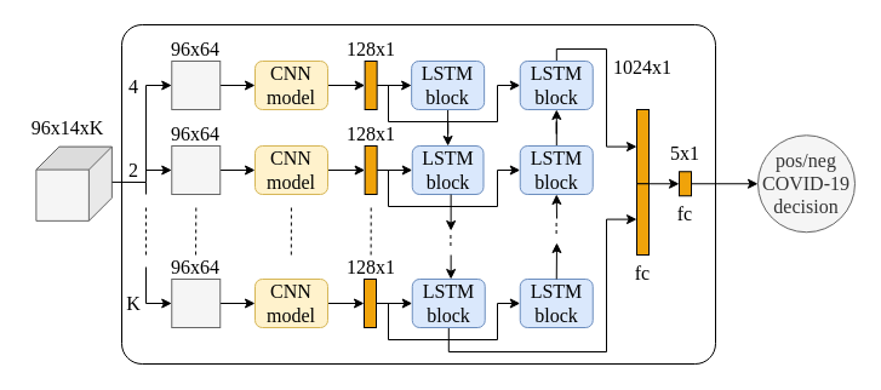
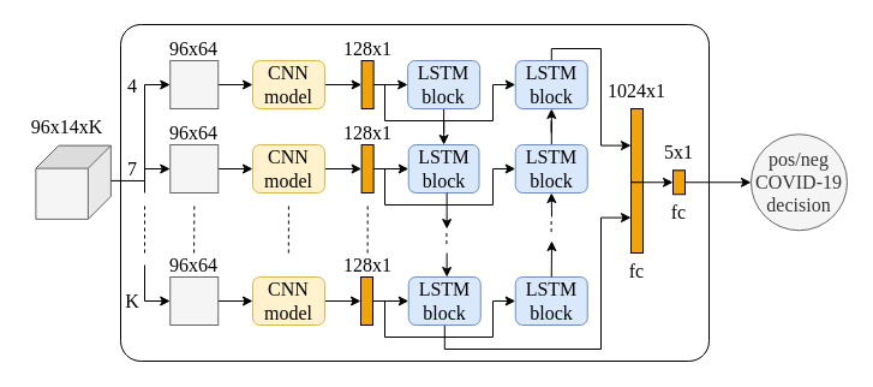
  <mxCell id="0" />
  <mxCell id="1" parent="0" />
  <mxCell id="2" value="" style="rounded=1;whiteSpace=wrap;html=1;fontSize=16;arcSize=6;fontFamily=Comic Sans MS;" parent="1" vertex="1"><mxGeometry x="100" y="20" width="490" height="280" as="geometry" /></mxCell>
  <mxCell id="3" value="" style="shape=cube;whiteSpace=wrap;html=1;boundedLbl=1;backgroundOutline=1;darkOpacity=0.05;darkOpacity2=0.1;rotation=90;size=19;fontSize=16;fillColor=#f5f5f5;strokeColor=#666666;fontFamily=Comic Sans MS;fontColor=#333333;" parent="1" vertex="1"><mxGeometry x="30" y="120" width="61.25" height="62.5" as="geometry" /></mxCell>
  <mxCell id="4" style="edgeStyle=orthogonalEdgeStyle;rounded=0;orthogonalLoop=1;jettySize=auto;html=1;entryX=0;entryY=0.5;entryDx=0;entryDy=0;fontSize=16;fontFamily=Comic Sans MS;" parent="1" source="5" target="12" edge="1"><mxGeometry relative="1" as="geometry" /></mxCell>
  <mxCell id="5" value="" style="rounded=0;whiteSpace=wrap;html=1;fontSize=16;fillColor=#f5f5f5;strokeColor=#666666;fontFamily=Comic Sans MS;fontColor=#333333;" parent="1" vertex="1"><mxGeometry x="141.25" y="230" width="40" height="40" as="geometry" /></mxCell>
  <mxCell id="6" style="edgeStyle=orthogonalEdgeStyle;rounded=0;orthogonalLoop=1;jettySize=auto;html=1;entryX=0;entryY=0.5;entryDx=0;entryDy=0;fontSize=16;fontFamily=Comic Sans MS;" parent="1" source="7" target="14" edge="1"><mxGeometry relative="1" as="geometry" /></mxCell>
  <mxCell id="7" value="" style="rounded=0;whiteSpace=wrap;html=1;fontSize=16;fillColor=#f5f5f5;strokeColor=#666666;fontFamily=Comic Sans MS;fontColor=#333333;" parent="1" vertex="1"><mxGeometry x="141.25" y="120" width="40" height="40" as="geometry" /></mxCell>
  <mxCell id="8" style="edgeStyle=orthogonalEdgeStyle;rounded=0;orthogonalLoop=1;jettySize=auto;html=1;entryX=0;entryY=0.5;entryDx=0;entryDy=0;fontSize=16;fontFamily=Comic Sans MS;" parent="1" source="9" target="16" edge="1"><mxGeometry relative="1" as="geometry" /></mxCell>
  <mxCell id="9" value="" style="rounded=0;whiteSpace=wrap;html=1;fontSize=16;fillColor=#f5f5f5;strokeColor=#666666;fontFamily=Comic Sans MS;fontColor=#333333;" parent="1" vertex="1"><mxGeometry x="141.25" y="50" width="40" height="40" as="geometry" /></mxCell>
  <mxCell id="10" value="" style="endArrow=none;dashed=1;html=1;rounded=0;fontSize=16;fontFamily=Comic Sans MS;" parent="1" edge="1"><mxGeometry width="50" height="50" relative="1" as="geometry"><mxPoint x="161.08" y="210" as="sourcePoint" /><mxPoint x="161.33" y="170" as="targetPoint" /></mxGeometry></mxCell>
  <mxCell id="11" style="edgeStyle=orthogonalEdgeStyle;rounded=0;orthogonalLoop=1;jettySize=auto;html=1;entryX=0;entryY=0.5;entryDx=0;entryDy=0;fontSize=16;fontFamily=Comic Sans MS;" parent="1" source="12" target="23" edge="1"><mxGeometry relative="1" as="geometry" /></mxCell>
  <mxCell id="12" value="CNN model" style="rounded=1;whiteSpace=wrap;html=1;fontSize=16;fillColor=#fff2cc;strokeColor=#d6b656;fontFamily=Comic Sans MS;" parent="1" vertex="1"><mxGeometry x="210" y="230" width="60" height="40" as="geometry" /></mxCell>
  <mxCell id="13" style="edgeStyle=orthogonalEdgeStyle;rounded=0;orthogonalLoop=1;jettySize=auto;html=1;entryX=0;entryY=0.5;entryDx=0;entryDy=0;fontSize=16;fontFamily=Comic Sans MS;" parent="1" source="14" target="21" edge="1"><mxGeometry relative="1" as="geometry" /></mxCell>
  <mxCell id="14" value="CNN model" style="rounded=1;whiteSpace=wrap;html=1;fontSize=16;fillColor=#fff2cc;strokeColor=#d6b656;fontFamily=Comic Sans MS;" parent="1" vertex="1"><mxGeometry x="210" y="120" width="60" height="40" as="geometry" /></mxCell>
  <mxCell id="15" style="edgeStyle=orthogonalEdgeStyle;rounded=0;orthogonalLoop=1;jettySize=auto;html=1;entryX=0;entryY=0.5;entryDx=0;entryDy=0;fontSize=16;fontFamily=Comic Sans MS;" parent="1" source="16" target="19" edge="1"><mxGeometry relative="1" as="geometry" /></mxCell>
  <mxCell id="16" value="CNN model" style="rounded=1;whiteSpace=wrap;html=1;fontSize=16;fillColor=#fff2cc;strokeColor=#d6b656;fontFamily=Comic Sans MS;" parent="1" vertex="1"><mxGeometry x="210" y="50" width="60" height="40" as="geometry" /></mxCell>
  <mxCell id="17" value="" style="endArrow=none;dashed=1;html=1;rounded=0;fontSize=16;fontFamily=Comic Sans MS;" parent="1" edge="1"><mxGeometry width="50" height="50" relative="1" as="geometry"><mxPoint x="239.83" y="210" as="sourcePoint" /><mxPoint x="239.92" y="170" as="targetPoint" /></mxGeometry></mxCell>
  <mxCell id="18" value="" style="edgeStyle=orthogonalEdgeStyle;rounded=0;orthogonalLoop=1;jettySize=auto;html=1;fontSize=16;fontFamily=Comic Sans MS;" parent="1" source="19" target="25" edge="1"><mxGeometry relative="1" as="geometry" /></mxCell>
  <mxCell id="19" value="" style="rounded=0;whiteSpace=wrap;html=1;fontSize=16;fillColor=#f0a30a;fontColor=#000000;strokeColor=#030303;fontFamily=Comic Sans MS;" parent="1" vertex="1"><mxGeometry x="300.62" y="50" width="10" height="40" as="geometry" /></mxCell>
  <mxCell id="20" value="" style="edgeStyle=orthogonalEdgeStyle;rounded=0;orthogonalLoop=1;jettySize=auto;html=1;fontSize=16;fontFamily=Comic Sans MS;" parent="1" source="21" target="26" edge="1"><mxGeometry relative="1" as="geometry" /></mxCell>
  <mxCell id="21" value="" style="rounded=0;whiteSpace=wrap;html=1;fontSize=16;fillColor=#f0a30a;fontColor=#000000;strokeColor=#030303;fontFamily=Comic Sans MS;" parent="1" vertex="1"><mxGeometry x="300.62" y="120" width="10" height="40" as="geometry" /></mxCell>
  <mxCell id="22" value="" style="edgeStyle=orthogonalEdgeStyle;rounded=0;orthogonalLoop=1;jettySize=auto;html=1;fontSize=16;fontFamily=Comic Sans MS;" parent="1" source="23" target="28" edge="1"><mxGeometry relative="1" as="geometry" /></mxCell>
  <mxCell id="23" value="" style="rounded=0;whiteSpace=wrap;html=1;fontSize=16;fillColor=#f0a30a;fontColor=#000000;strokeColor=#030303;fontFamily=Comic Sans MS;" parent="1" vertex="1"><mxGeometry x="300" y="230" width="10" height="40" as="geometry" /></mxCell>
  <mxCell id="24" style="edgeStyle=orthogonalEdgeStyle;rounded=0;orthogonalLoop=1;jettySize=auto;html=1;entryX=0.5;entryY=0;entryDx=0;entryDy=0;" parent="1" source="25" target="26" edge="1"><mxGeometry relative="1" as="geometry" /></mxCell>
  <mxCell id="25" value="LSTM block" style="rounded=1;whiteSpace=wrap;html=1;fontSize=16;fillColor=#dae8fc;strokeColor=#6c8ebf;fontFamily=Comic Sans MS;" parent="1" vertex="1"><mxGeometry x="339.13" y="50" width="60" height="40" as="geometry" /></mxCell>
  <mxCell id="26" value="LSTM block" style="rounded=1;whiteSpace=wrap;html=1;fontSize=16;fillColor=#dae8fc;strokeColor=#6c8ebf;fontFamily=Comic Sans MS;" parent="1" vertex="1"><mxGeometry x="339.76" y="120" width="58.75" height="40" as="geometry" /></mxCell>
  <mxCell id="27" style="edgeStyle=orthogonalEdgeStyle;rounded=0;orthogonalLoop=1;jettySize=auto;html=1;entryX=0;entryY=0.5;entryDx=0;entryDy=0;" parent="1" source="28" target="37" edge="1"><mxGeometry relative="1" as="geometry"><Array as="points"><mxPoint x="370" y="290" /><mxPoint x="500" y="290" /><mxPoint x="500" y="180" /><mxPoint x="525" y="180" /></Array></mxGeometry></mxCell>
  <mxCell id="28" value="LSTM block" style="rounded=1;whiteSpace=wrap;html=1;fontSize=16;fillColor=#dae8fc;strokeColor=#6c8ebf;fontFamily=Comic Sans MS;" parent="1" vertex="1"><mxGeometry x="339.76" y="230" width="60" height="40" as="geometry" /></mxCell>
  <mxCell id="29" value="" style="endArrow=none;dashed=1;html=1;rounded=0;fontSize=16;fontFamily=Comic Sans MS;" parent="1" edge="1"><mxGeometry width="50" height="50" relative="1" as="geometry"><mxPoint x="371.43" y="202.5" as="sourcePoint" /><mxPoint x="371.43" y="192.5" as="targetPoint" /></mxGeometry></mxCell>
  <mxCell id="30" style="edgeStyle=orthogonalEdgeStyle;rounded=0;orthogonalLoop=1;jettySize=auto;html=1;entryX=0;entryY=0.5;entryDx=0;entryDy=0;fontSize=16;fontFamily=Comic Sans MS;" parent="1" source="31" target="36" edge="1"><mxGeometry relative="1" as="geometry"><Array as="points"><mxPoint x="459" y="40" /><mxPoint x="500" y="40" /><mxPoint x="500" y="121" /><mxPoint x="525" y="121" /></Array></mxGeometry></mxCell>
  <mxCell id="31" value="LSTM block" style="rounded=1;whiteSpace=wrap;html=1;fontSize=16;fillColor=#dae8fc;strokeColor=#6c8ebf;fontFamily=Comic Sans MS;" parent="1" vertex="1"><mxGeometry x="428.76" y="50" width="60" height="40" as="geometry" /></mxCell>
  <mxCell id="32" value="" style="edgeStyle=orthogonalEdgeStyle;rounded=0;orthogonalLoop=1;jettySize=auto;html=1;fontSize=16;fontFamily=Comic Sans MS;" parent="1" source="33" target="31" edge="1"><mxGeometry relative="1" as="geometry" /></mxCell>
  <mxCell id="33" value="LSTM block" style="rounded=1;whiteSpace=wrap;html=1;fontSize=16;fillColor=#dae8fc;strokeColor=#6c8ebf;fontFamily=Comic Sans MS;" parent="1" vertex="1"><mxGeometry x="428.76" y="120" width="60" height="40" as="geometry" /></mxCell>
  <mxCell id="34" value="LSTM block" style="rounded=1;whiteSpace=wrap;html=1;fontSize=16;fillColor=#dae8fc;strokeColor=#6c8ebf;fontFamily=Comic Sans MS;" parent="1" vertex="1"><mxGeometry x="428.76" y="230" width="60" height="40" as="geometry" /></mxCell>
  <mxCell id="35" value="" style="endArrow=none;dashed=1;html=1;rounded=0;fontSize=16;fontFamily=Comic Sans MS;" parent="1" edge="1"><mxGeometry width="50" height="50" relative="1" as="geometry"><mxPoint x="458.62" y="192.5" as="sourcePoint" /><mxPoint x="458.62" y="182.5" as="targetPoint" /></mxGeometry></mxCell>
  <mxCell id="36" value="" style="rounded=0;whiteSpace=wrap;html=1;fontSize=16;fillColor=#f0a30a;strokeColor=#030303;fontColor=#000000;fontFamily=Comic Sans MS;" parent="1" vertex="1"><mxGeometry x="525" y="90" width="10" height="61.25" as="geometry" /></mxCell>
  <mxCell id="37" value="" style="rounded=0;whiteSpace=wrap;html=1;fontSize=16;fillColor=#f0a30a;strokeColor=#030303;fontColor=#000000;fontFamily=Comic Sans MS;" parent="1" vertex="1"><mxGeometry x="525" y="151.25" width="10" height="58.75" as="geometry" /></mxCell>
  <mxCell id="38" value="" style="endArrow=none;dashed=1;html=1;rounded=0;fontSize=16;fontFamily=Comic Sans MS;" parent="1" edge="1"><mxGeometry width="50" height="50" relative="1" as="geometry"><mxPoint x="305.62" y="210" as="sourcePoint" /><mxPoint x="305.71" y="170" as="targetPoint" /></mxGeometry></mxCell>
  <mxCell id="39" value="" style="rounded=0;whiteSpace=wrap;html=1;fontSize=16;fillColor=#f0a30a;strokeColor=#030303;fontColor=#000000;fontFamily=Comic Sans MS;" parent="1" vertex="1"><mxGeometry x="560" y="141.25" width="10" height="20" as="geometry" /></mxCell>
  <mxCell id="40" value="" style="endArrow=classic;html=1;rounded=0;exitX=1;exitY=0;exitDx=0;exitDy=0;entryX=0;entryY=0.5;entryDx=0;entryDy=0;fontSize=16;fontFamily=Comic Sans MS;" parent="1" source="37" target="39" edge="1"><mxGeometry width="50" height="50" relative="1" as="geometry"><mxPoint x="565" y="191.25" as="sourcePoint" /><mxPoint x="615" y="141.25" as="targetPoint" /></mxGeometry></mxCell>
  <mxCell id="41" value="pos/neg COVID-19 decision" style="ellipse;whiteSpace=wrap;html=1;aspect=fixed;fontSize=16;fillColor=#f5f5f5;strokeColor=#666666;fontFamily=Comic Sans MS;fontColor=#333333;" parent="1" vertex="1"><mxGeometry x="625" y="111.25" width="80" height="80" as="geometry" /></mxCell>
  <mxCell id="42" value="" style="endArrow=classic;html=1;rounded=0;exitX=1;exitY=0.5;exitDx=0;exitDy=0;entryX=0;entryY=0.5;entryDx=0;entryDy=0;fontSize=16;fontFamily=Comic Sans MS;" parent="1" source="39" target="41" edge="1"><mxGeometry width="50" height="50" relative="1" as="geometry"><mxPoint x="577.5" y="121.25" as="sourcePoint" /><mxPoint x="627.5" y="71.25" as="targetPoint" /></mxGeometry></mxCell>
  <mxCell id="43" value="" style="endArrow=classic;html=1;rounded=0;fontSize=16;fontFamily=Comic Sans MS;" parent="1" edge="1"><mxGeometry width="50" height="50" relative="1" as="geometry"><mxPoint x="371.63" y="160" as="sourcePoint" /><mxPoint x="371.63" y="190" as="targetPoint" /></mxGeometry></mxCell>
  <mxCell id="44" value="" style="endArrow=classic;html=1;rounded=0;fontSize=16;exitX=0.5;exitY=0;exitDx=0;exitDy=0;fontFamily=Comic Sans MS;" parent="1" source="34" edge="1"><mxGeometry width="50" height="50" relative="1" as="geometry"><mxPoint x="381.63" y="200" as="sourcePoint" /><mxPoint x="459" y="200" as="targetPoint" /></mxGeometry></mxCell>
  <mxCell id="45" value="" style="endArrow=classic;html=1;rounded=0;fontSize=16;entryX=0.5;entryY=1;entryDx=0;entryDy=0;fontFamily=Comic Sans MS;" parent="1" target="33" edge="1"><mxGeometry width="50" height="50" relative="1" as="geometry"><mxPoint x="459" y="180" as="sourcePoint" /><mxPoint x="431.63" y="150" as="targetPoint" /></mxGeometry></mxCell>
  <mxCell id="46" value="" style="endArrow=classic;html=1;rounded=0;fontSize=16;fontFamily=Comic Sans MS;" parent="1" edge="1"><mxGeometry width="50" height="50" relative="1" as="geometry"><mxPoint x="371.63" y="210" as="sourcePoint" /><mxPoint x="371.63" y="230" as="targetPoint" /></mxGeometry></mxCell>
  <mxCell id="47" value="128x1" style="text;html=1;strokeColor=none;fillColor=none;align=center;verticalAlign=middle;whiteSpace=wrap;rounded=0;fontSize=16;fontFamily=Comic Sans MS;" parent="1" vertex="1"><mxGeometry x="275.62" y="30" width="60" height="20" as="geometry" /></mxCell>
  <mxCell id="48" value="96x64" style="text;html=1;strokeColor=none;fillColor=none;align=center;verticalAlign=middle;whiteSpace=wrap;rounded=0;fontSize=16;fontFamily=Comic Sans MS;" parent="1" vertex="1"><mxGeometry x="131.25" y="30" width="60" height="20" as="geometry" /></mxCell>
  <mxCell id="49" value="96x14xK" style="text;html=1;strokeColor=none;fillColor=none;align=center;verticalAlign=middle;whiteSpace=wrap;rounded=0;fontSize=16;fontFamily=Comic Sans MS;" parent="1" vertex="1"><mxGeometry x="20" y="90" width="71.25" height="30" as="geometry" /></mxCell>
- <mxCell id="50" value="1024x1" style="text;html=1;strokeColor=none;fillColor=none;align=center;verticalAlign=middle;whiteSpace=wrap;rounded=0;fontSize=16;fontFamily=Comic Sans MS;" parent="1" vertex="1"><mxGeometry x="500" y="40" width="60" height="30" as="geometry" /></mxCell>
+ <mxCell id="50" value="1024x1" style="text;html=1;strokeColor=none;fillColor=none;align=center;verticalAlign=middle;whiteSpace=wrap;rounded=0;fontSize=16;fontFamily=Comic Sans MS;" parent="1" vertex="1"><mxGeometry x="500" y="60" width="60" height="30" as="geometry" /></mxCell>
  <mxCell id="51" value="5x1" style="text;html=1;strokeColor=none;fillColor=none;align=center;verticalAlign=middle;whiteSpace=wrap;rounded=0;fontSize=16;fontFamily=Comic Sans MS;" parent="1" vertex="1"><mxGeometry x="535" y="111.25" width="60" height="30" as="geometry" /></mxCell>
  <mxCell id="52" value="" style="endArrow=classic;html=1;rounded=0;fontSize=16;entryX=0;entryY=0.5;entryDx=0;entryDy=0;fontFamily=Comic Sans MS;exitX=0.478;exitY=-0.003;exitDx=0;exitDy=0;exitPerimeter=0;" parent="1" source="3" target="9" edge="1"><mxGeometry width="50" height="50" relative="1" as="geometry"><mxPoint x="110" y="170" as="sourcePoint" /><mxPoint x="231.25" y="100" as="targetPoint" /><Array as="points"><mxPoint x="120" y="150" /><mxPoint x="120" y="70" /></Array></mxGeometry></mxCell>
  <mxCell id="53" value="" style="endArrow=classic;html=1;rounded=0;fontSize=16;entryX=0;entryY=0.5;entryDx=0;entryDy=0;fontFamily=Comic Sans MS;" parent="1" target="7" edge="1"><mxGeometry width="50" height="50" relative="1" as="geometry"><mxPoint x="120" y="140" as="sourcePoint" /><mxPoint x="221.25" y="90" as="targetPoint" /></mxGeometry></mxCell>
  <mxCell id="54" value="" style="endArrow=none;dashed=1;html=1;rounded=0;fontSize=16;fontFamily=Comic Sans MS;" parent="1" edge="1"><mxGeometry width="50" height="50" relative="1" as="geometry"><mxPoint x="120" y="210" as="sourcePoint" /><mxPoint x="120" y="170" as="targetPoint" /></mxGeometry></mxCell>
  <mxCell id="55" value="" style="endArrow=classic;html=1;rounded=0;fontSize=16;entryX=0;entryY=0.5;entryDx=0;entryDy=0;fontFamily=Comic Sans MS;" parent="1" target="5" edge="1"><mxGeometry width="50" height="50" relative="1" as="geometry"><mxPoint x="120" y="220" as="sourcePoint" /><mxPoint x="221.25" y="150" as="targetPoint" /><Array as="points"><mxPoint x="120" y="250" /></Array></mxGeometry></mxCell>
  <mxCell id="56" value="fc" style="text;html=1;strokeColor=none;fillColor=none;align=center;verticalAlign=middle;whiteSpace=wrap;rounded=0;fontSize=16;fontFamily=Comic Sans MS;" parent="1" vertex="1"><mxGeometry x="500" y="210" width="60" height="30" as="geometry" /></mxCell>
  <mxCell id="57" value="fc" style="text;html=1;strokeColor=none;fillColor=none;align=center;verticalAlign=middle;whiteSpace=wrap;rounded=0;fontSize=16;fontFamily=Comic Sans MS;" parent="1" vertex="1"><mxGeometry x="535" y="161.25" width="60" height="30" as="geometry" /></mxCell>
  <mxCell id="58" value="" style="endArrow=classic;html=1;rounded=0;entryX=0;entryY=0.5;entryDx=0;entryDy=0;" parent="1" target="31" edge="1"><mxGeometry width="50" height="50" relative="1" as="geometry"><mxPoint x="320" y="70" as="sourcePoint" /><mxPoint x="440" y="110" as="targetPoint" /><Array as="points"><mxPoint x="320" y="100" /><mxPoint x="410" y="100" /><mxPoint x="410" y="70" /></Array></mxGeometry></mxCell>
  <mxCell id="59" value="" style="endArrow=classic;html=1;rounded=0;entryX=0;entryY=0.5;entryDx=0;entryDy=0;" parent="1" target="34" edge="1"><mxGeometry width="50" height="50" relative="1" as="geometry"><mxPoint x="320" y="250" as="sourcePoint" /><mxPoint x="430" y="240" as="targetPoint" /><Array as="points"><mxPoint x="320" y="280" /><mxPoint x="410" y="280" /><mxPoint x="410" y="250" /></Array></mxGeometry></mxCell>
  <mxCell id="60" value="" style="endArrow=classic;html=1;rounded=0;fontSize=18;entryX=0;entryY=0.5;entryDx=0;entryDy=0;" parent="1" target="33" edge="1"><mxGeometry width="50" height="50" relative="1" as="geometry"><mxPoint x="320" y="140" as="sourcePoint" /><mxPoint x="460" y="120" as="targetPoint" /><Array as="points"><mxPoint x="320" y="170" /><mxPoint x="410" y="170" /><mxPoint x="410" y="140" /></Array></mxGeometry></mxCell>
  <mxCell id="61" value="" style="endArrow=none;html=1;rounded=0;" parent="1" edge="1"><mxGeometry width="50" height="50" relative="1" as="geometry"><mxPoint x="120" y="160" as="sourcePoint" /><mxPoint x="120" y="150" as="targetPoint" /></mxGeometry></mxCell>
  <mxCell id="62" value="4" style="text;html=1;strokeColor=none;fillColor=none;align=center;verticalAlign=middle;whiteSpace=wrap;rounded=0;fontSize=16;fontFamily=Comic Sans MS;" parent="1" vertex="1"><mxGeometry x="100" y="60" width="20" height="21.25" as="geometry" /></mxCell>
- <mxCell id="63" value="2" style="text;html=1;strokeColor=none;fillColor=none;align=center;verticalAlign=middle;whiteSpace=wrap;rounded=0;fontSize=16;fontFamily=Comic Sans MS;" parent="1" vertex="1"><mxGeometry x="100" y="129.38" width="20" height="21.25" as="geometry" /></mxCell>
+ <mxCell id="63" value="7" style="text;html=1;strokeColor=none;fillColor=none;align=center;verticalAlign=middle;whiteSpace=wrap;rounded=0;fontSize=16;fontFamily=Comic Sans MS;" parent="1" vertex="1"><mxGeometry x="100" y="129.38" width="20" height="21.25" as="geometry" /></mxCell>
  <mxCell id="64" value="K" style="text;html=1;strokeColor=none;fillColor=none;align=center;verticalAlign=middle;whiteSpace=wrap;rounded=0;fontSize=16;fontFamily=Comic Sans MS;" parent="1" vertex="1"><mxGeometry x="100" y="239.37" width="20" height="21.25" as="geometry" /></mxCell>
  <mxCell id="65" value="96x64" style="text;html=1;strokeColor=none;fillColor=none;align=center;verticalAlign=middle;whiteSpace=wrap;rounded=0;fontSize=16;fontFamily=Comic Sans MS;" parent="1" vertex="1"><mxGeometry x="131.25" y="100" width="60" height="20" as="geometry" /></mxCell>
  <mxCell id="66" value="96x64" style="text;html=1;strokeColor=none;fillColor=none;align=center;verticalAlign=middle;whiteSpace=wrap;rounded=0;fontSize=16;fontFamily=Comic Sans MS;" parent="1" vertex="1"><mxGeometry x="131.25" y="210" width="60" height="20" as="geometry" /></mxCell>
  <mxCell id="67" value="128x1" style="text;html=1;strokeColor=none;fillColor=none;align=center;verticalAlign=middle;whiteSpace=wrap;rounded=0;fontSize=16;fontFamily=Comic Sans MS;" parent="1" vertex="1"><mxGeometry x="275.62" y="100" width="60" height="20" as="geometry" /></mxCell>
  <mxCell id="68" value="128x1" style="text;html=1;strokeColor=none;fillColor=none;align=center;verticalAlign=middle;whiteSpace=wrap;rounded=0;fontSize=16;fontFamily=Comic Sans MS;" parent="1" vertex="1"><mxGeometry x="275.62" y="210" width="60" height="20" as="geometry" /></mxCell>
